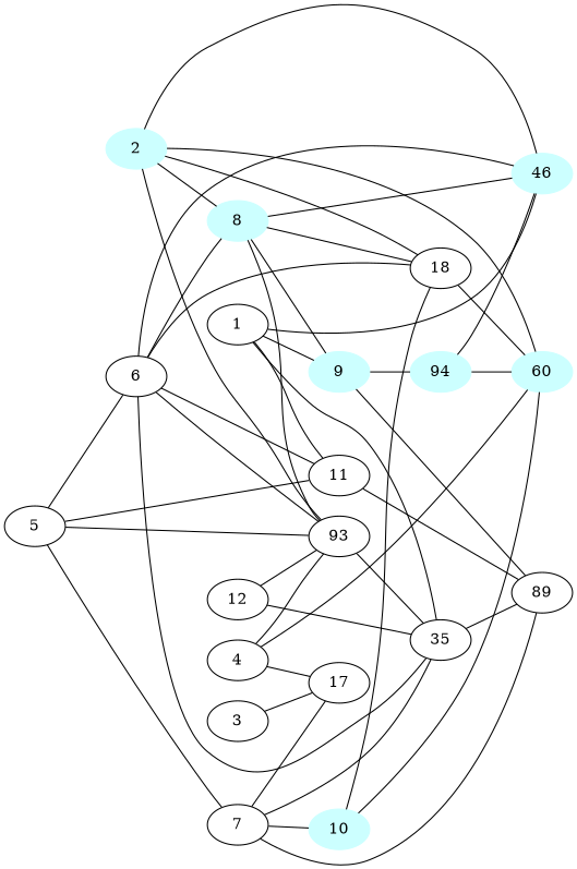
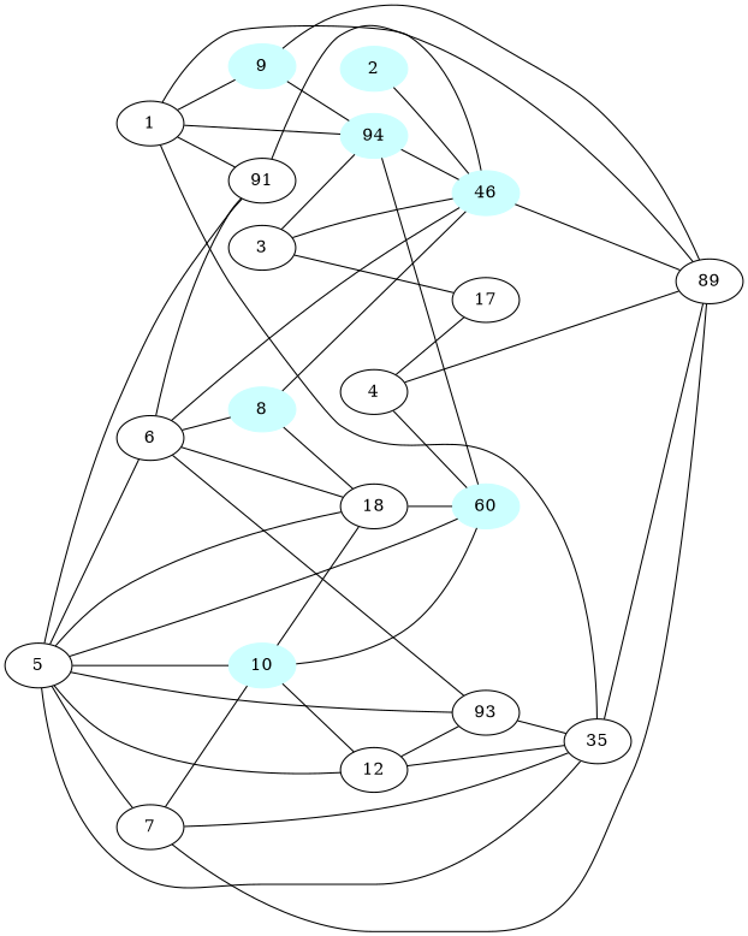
  graph {
    rankdir=LR
    2 [color="#CCFFFF" style=filled]
    8 [color="#CCFFFF" style=filled]
    n3 [color="#CCFFFF" label=46 style=filled]
    n4 [color="#CCFFFF" label=60 style=filled]
    n5 [label=93]
    9 [color="#CCFFFF" style=filled]
    18
    n8 [color="#CCFFFF" label=94 style=filled]
    n9 [label=89]
    n10 [label=35]
    12
    10 [color="#CCFFFF" style=filled]
    1
-   11
+   11 [label=91]
    3
    17
    4
    6
    5
    7
-   2 -- 8
    2 -- n3
-   2 -- n4
-   2 -- n5
+   5 -- n4
    8 -- n3
-   8 -- n5
-   8 -- 9
    8 -- 18
+   n3 -- n9
    n5 -- n10
    9 -- n8
    9 -- n9
    18 -- n4
    n8 -- n3
    n8 -- n4
    n10 -- n9
    12 -- n5
    12 -- n10
    10 -- n4
    10 -- 18
+   10 -- 12
    1 -- n3
    1 -- 9
+   1 -- n8
    1 -- n10
    1 -- 11
    11 -- n9
+   3 -- n3
+   3 -- n8
    3 -- 17
    4 -- n4
-   4 -- n5
+   4 -- n9
    4 -- 17
    6 -- 8
    6 -- n3
    6 -- n5
    6 -- 18
    6 -- 11
    5 -- n5
-   2 -- 18
-   6 -- n10
+   5 -- 18
+   5 -- n10
+   5 -- 12
+   5 -- 10
    5 -- 11
    5 -- 6
    5 -- 7
    7 -- n9
    7 -- n10
    7 -- 10
-   7 -- 17
  }
